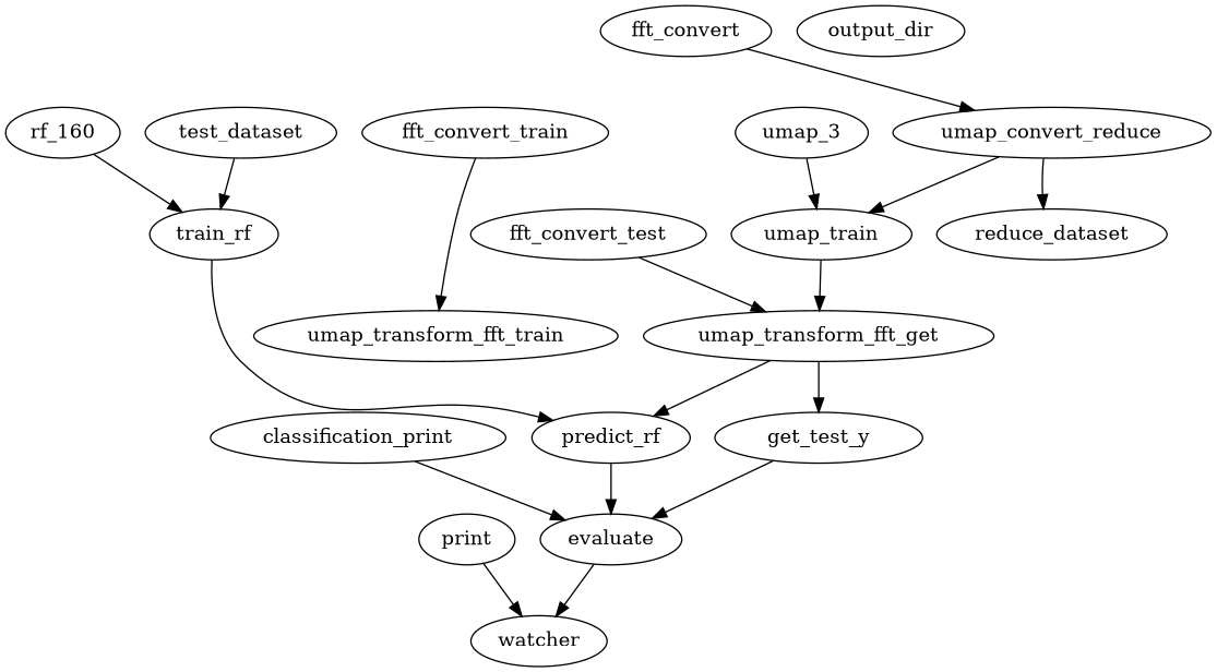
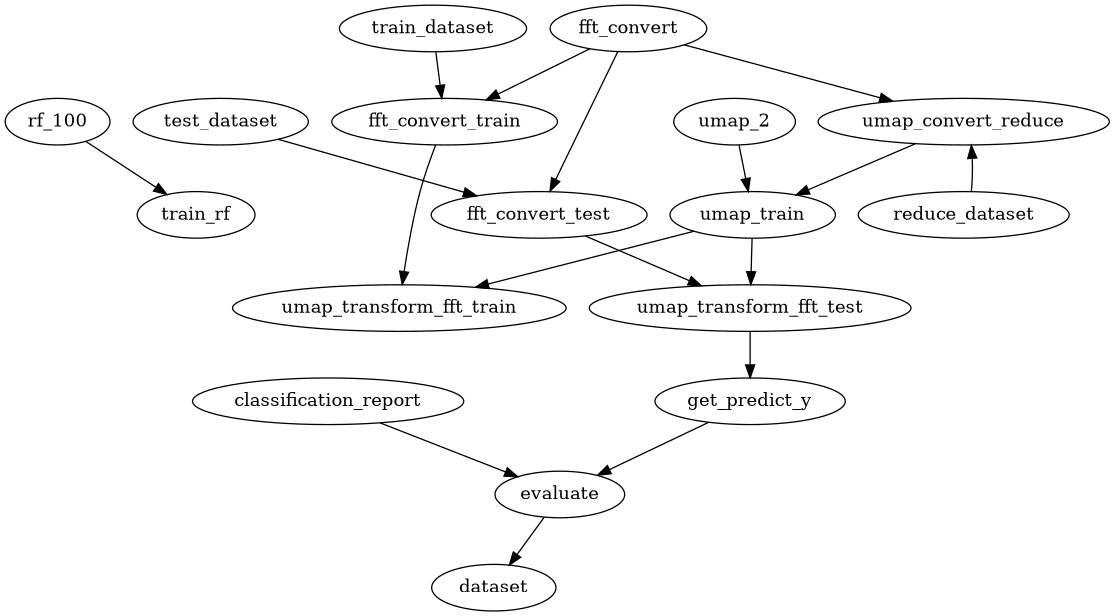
  strict digraph {
+   train_dataset
    fft_convert_train
    umap_transform_fft_train
    test_dataset
    fft_convert_test
-   umap_transform_fft_test [label=umap_transform_fft_get]
-   predict_rf
-   get_test_y
+   umap_transform_fft_test
+   get_test_y [label=get_predict_y]
    n9 [label=umap_convert_reduce]
    reduce_dataset
    umap_train
-   output_dir
    n13 [label=fft_convert]
    train_rf
    evaluate
-   umap_2 [label=umap_3]
-   watcher
-   rf_100 [label=rf_160]
-   classification_report [label=classification_print]
-   print
+   umap_2
+   watcher [label=dataset]
+   rf_100
+   classification_report
+   train_dataset -> fft_convert_train
    fft_convert_train -> umap_transform_fft_train
-   test_dataset -> train_rf
+   test_dataset -> fft_convert_test
    fft_convert_test -> umap_transform_fft_test
-   umap_transform_fft_test -> predict_rf
    umap_transform_fft_test -> get_test_y
-   predict_rf -> evaluate
    get_test_y -> evaluate
    n9 -> umap_train
-   n9 -> reduce_dataset
+   reduce_dataset -> n9
+   umap_train -> umap_transform_fft_train
    umap_train -> umap_transform_fft_test
+   n13 -> fft_convert_train
+   n13 -> fft_convert_test
    n13 -> n9
-   train_rf -> predict_rf
    evaluate -> watcher
    umap_2 -> umap_train
    rf_100 -> train_rf
    classification_report -> evaluate
-   print -> watcher
  }
